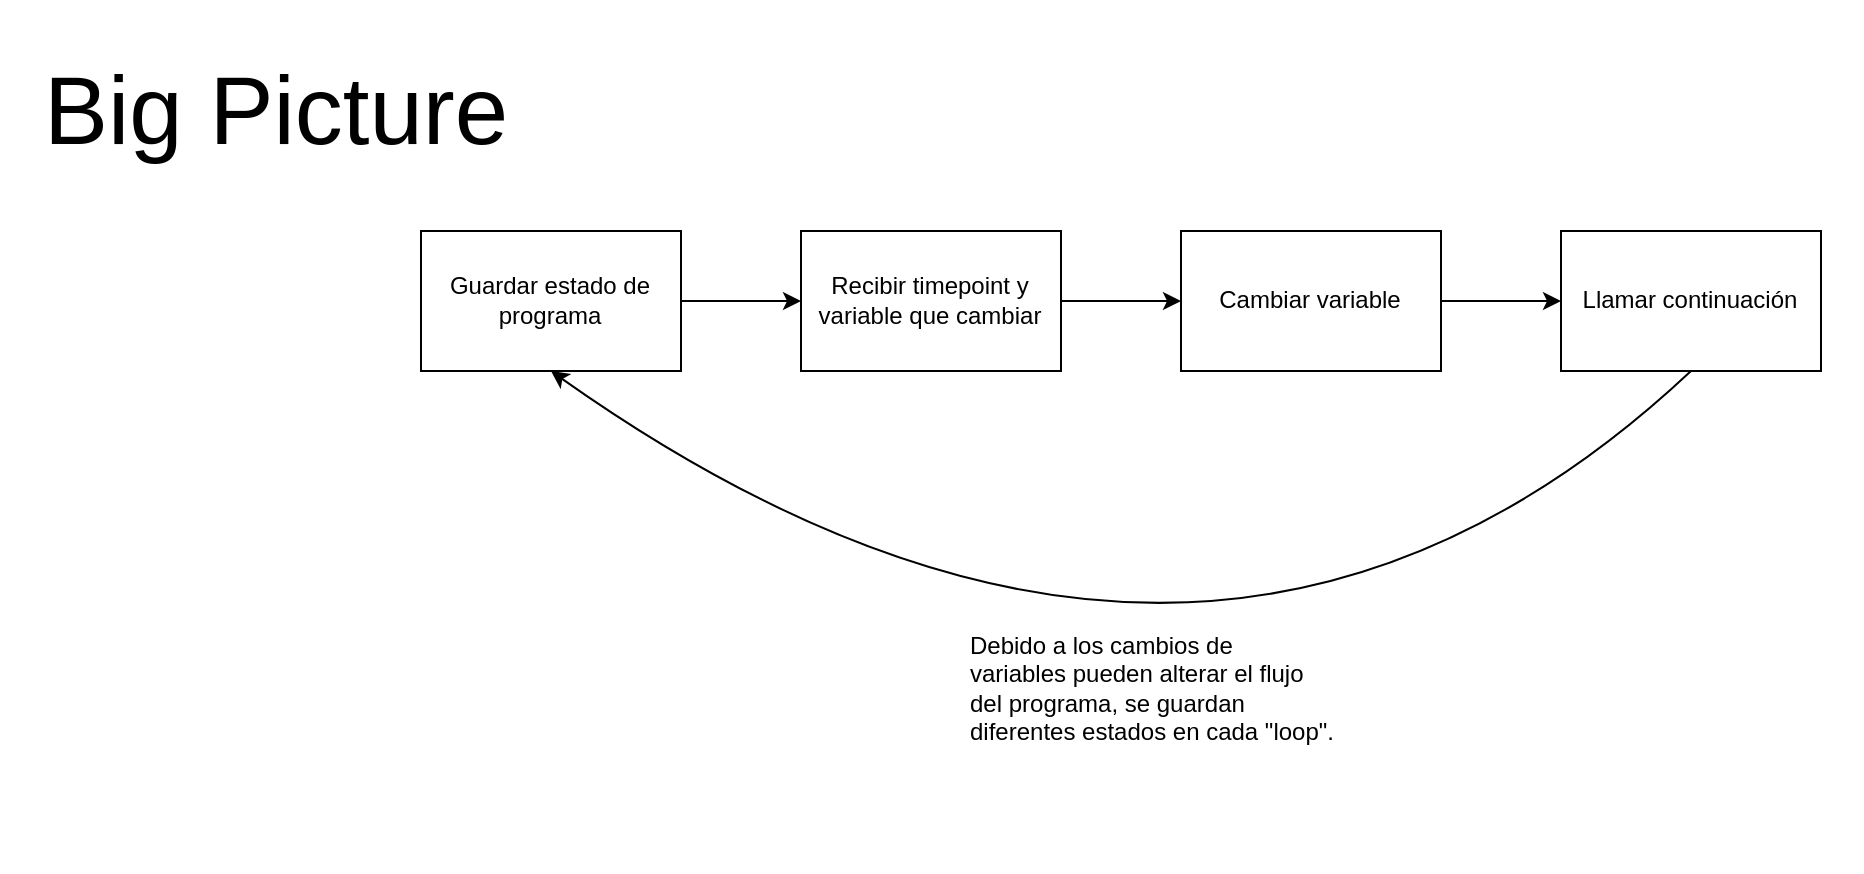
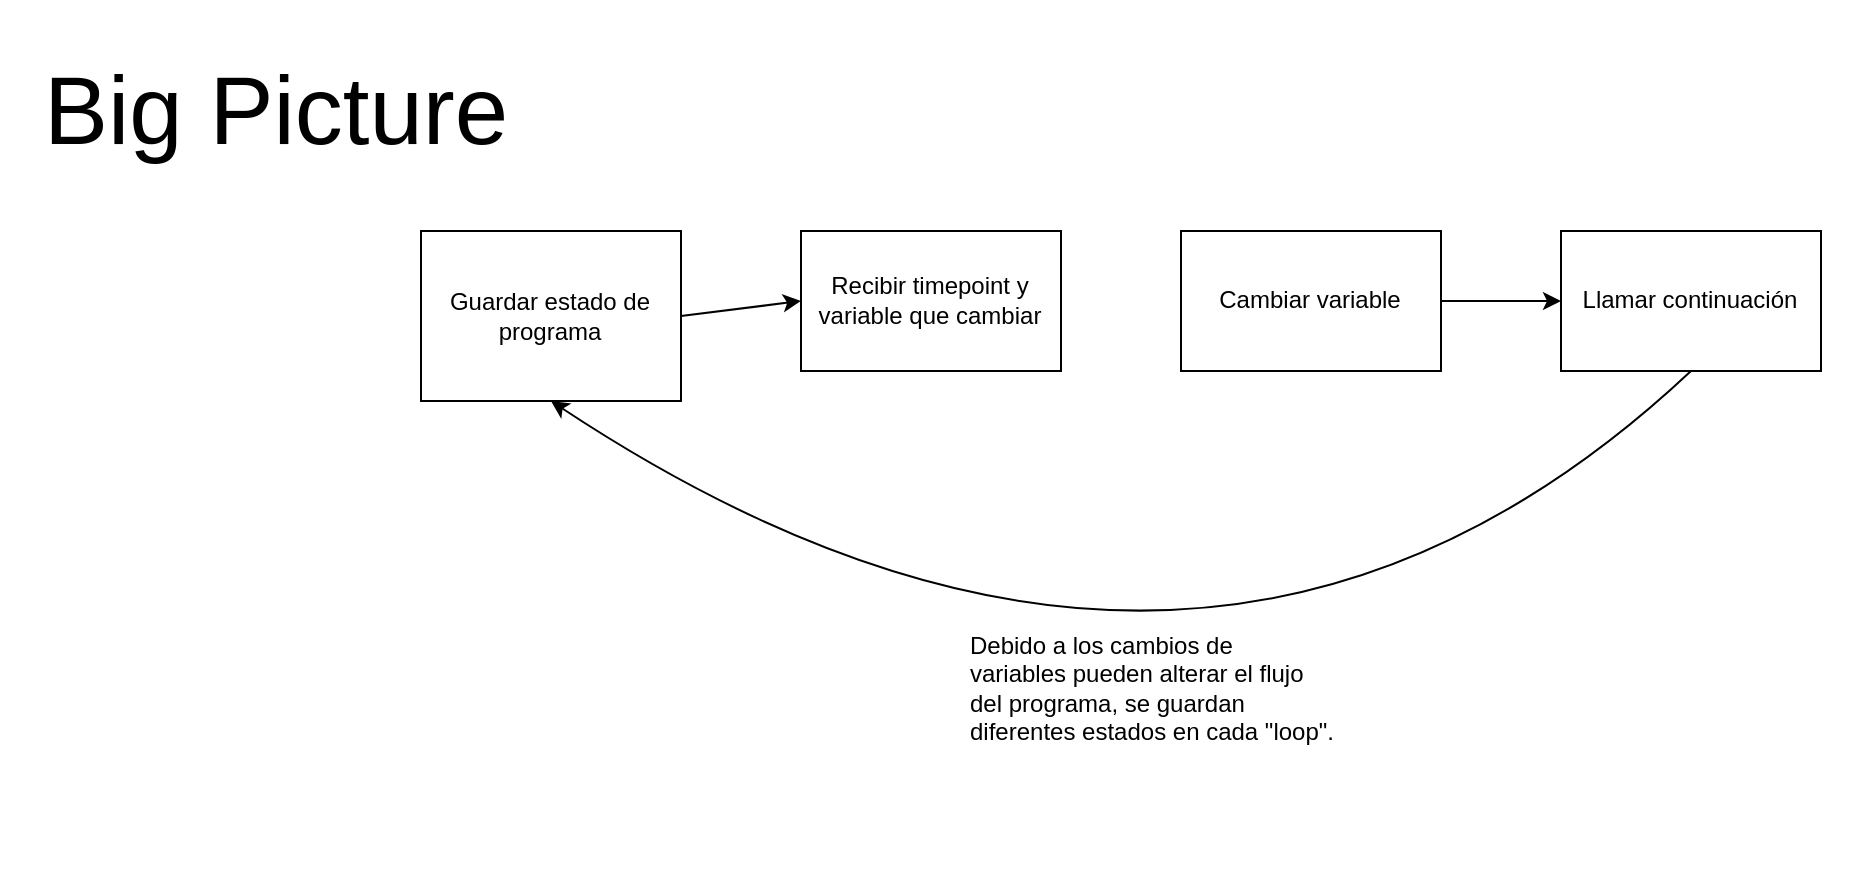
  <mxCell id="0" />
  <mxCell id="1" parent="0" />
- <mxCell id="2" value="Guardar estado de programa" style="rounded=0;whiteSpace=wrap;html=1;" parent="1" vertex="1"><mxGeometry x="210" y="115" width="130" height="70" as="geometry" /></mxCell>
+ <mxCell id="2" value="Guardar estado de programa" style="rounded=0;whiteSpace=wrap;html=1;" parent="1" vertex="1"><mxGeometry x="210" y="115" width="130" height="85" as="geometry" /></mxCell>
  <mxCell id="3" value="" style="endArrow=classic;html=1;exitX=1;exitY=0.5;exitDx=0;exitDy=0;entryX=0;entryY=0.5;entryDx=0;entryDy=0;" parent="1" source="2" edge="1"><mxGeometry width="50" height="50" relative="1" as="geometry"><mxPoint x="484" y="210" as="sourcePoint" /><mxPoint x="400" y="150" as="targetPoint" /></mxGeometry></mxCell>
  <mxCell id="4" value="&lt;span style=&quot;font-size: 48px&quot;&gt;Big Picture&lt;/span&gt;" style="text;html=1;" parent="1" vertex="1"><mxGeometry x="20" y="20" width="150" height="30" as="geometry" /></mxCell>
  <mxCell id="5" value="Recibir timepoint y variable que cambiar&lt;br&gt;" style="rounded=0;whiteSpace=wrap;html=1;" parent="1" vertex="1"><mxGeometry x="400" y="115" width="130" height="70" as="geometry" /></mxCell>
  <mxCell id="6" value="Cambiar variable&lt;br&gt;" style="rounded=0;whiteSpace=wrap;html=1;" parent="1" vertex="1"><mxGeometry x="590" y="115" width="130" height="70" as="geometry" /></mxCell>
- <mxCell id="7" value="" style="endArrow=classic;html=1;exitX=1;exitY=0.5;exitDx=0;exitDy=0;entryX=0;entryY=0.5;entryDx=0;entryDy=0;" parent="1" source="5" target="6" edge="1"><mxGeometry width="50" height="50" relative="1" as="geometry"><mxPoint x="710" y="245" as="sourcePoint" /><mxPoint x="760" y="195" as="targetPoint" /></mxGeometry></mxCell>
  <mxCell id="8" value="Llamar continuación" style="rounded=0;whiteSpace=wrap;html=1;" parent="1" vertex="1"><mxGeometry x="780" y="115" width="130" height="70" as="geometry" /></mxCell>
  <mxCell id="9" value="" style="endArrow=classic;html=1;exitX=1;exitY=0.5;exitDx=0;exitDy=0;entryX=0;entryY=0.5;entryDx=0;entryDy=0;" parent="1" source="6" target="8" edge="1"><mxGeometry width="50" height="50" relative="1" as="geometry"><mxPoint x="690" y="325" as="sourcePoint" /><mxPoint x="740" y="275" as="targetPoint" /></mxGeometry></mxCell>
  <mxCell id="10" value="" style="curved=1;endArrow=classic;html=1;entryX=0.5;entryY=1;entryDx=0;entryDy=0;exitX=0.5;exitY=1;exitDx=0;exitDy=0;" parent="1" source="8" target="2" edge="1"><mxGeometry width="50" height="50" relative="1" as="geometry"><mxPoint x="640" y="345" as="sourcePoint" /><mxPoint x="690" y="295" as="targetPoint" /><Array as="points"><mxPoint x="600" y="415" /></Array></mxGeometry></mxCell>
  <mxCell id="11" value="&lt;h1&gt;&lt;br&gt;&lt;/h1&gt;&lt;div&gt;Debido a los cambios de variables pueden alterar el flujo del programa, se guardan diferentes estados en cada &quot;loop&quot;.&lt;/div&gt;" style="text;html=1;strokeColor=none;fillColor=none;spacing=5;spacingTop=-20;whiteSpace=wrap;overflow=hidden;rounded=0;" vertex="1" parent="1"><mxGeometry x="480" y="265" width="190" height="120" as="geometry" /></mxCell>
